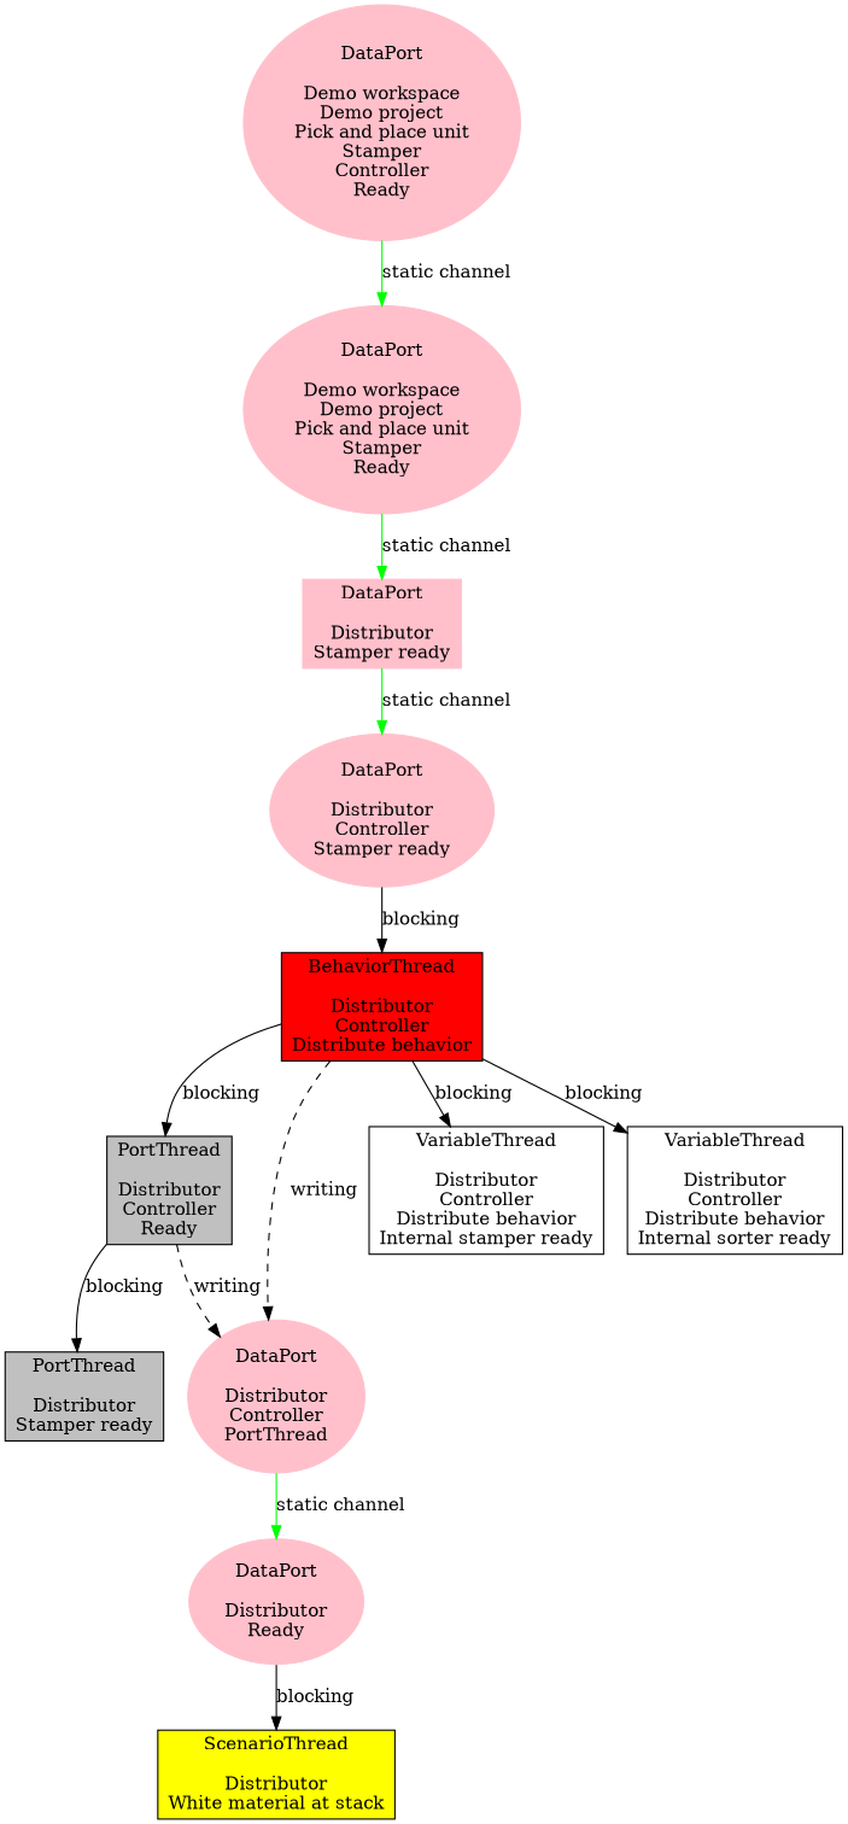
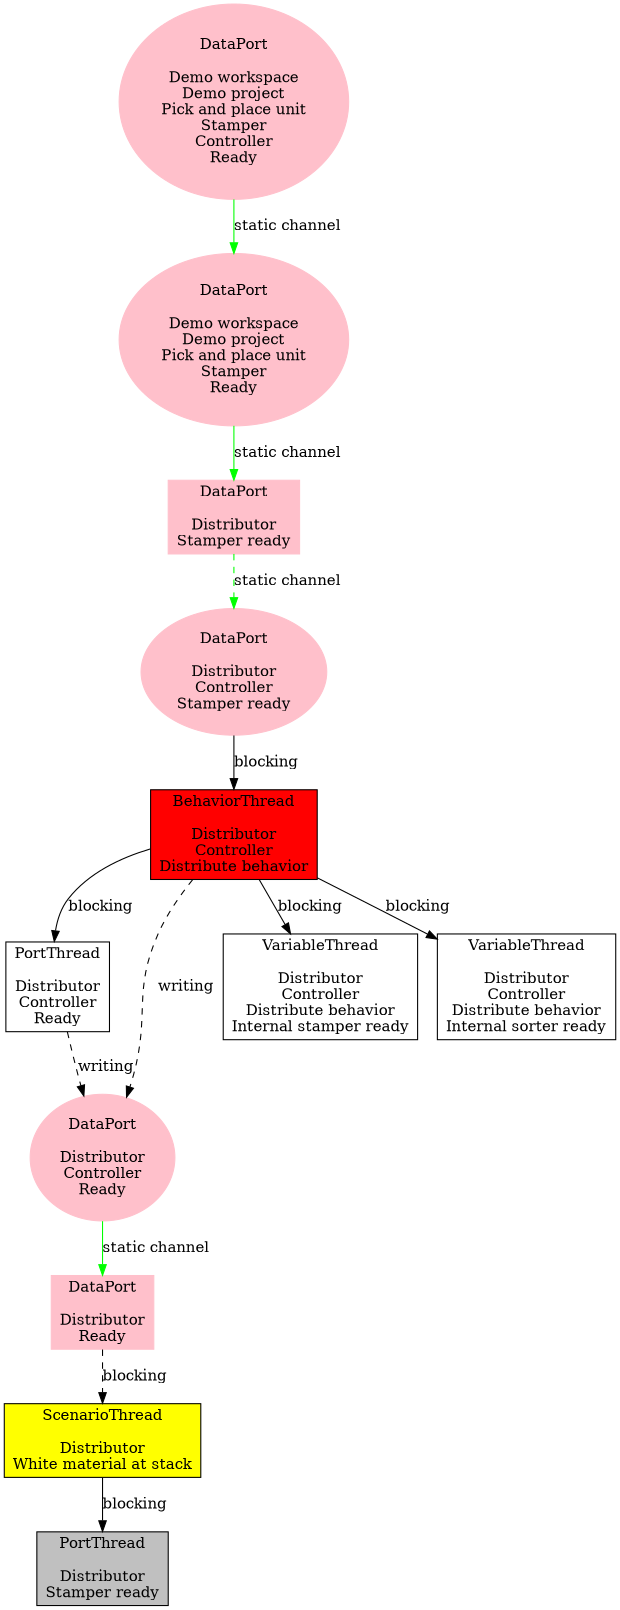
  digraph {
    node [shape=box style=filled]
    n1 [fillcolor=yellow label="ScenarioThread\n\nDistributor\nWhite material at stack"]
    n2 [fillcolor=gray label="PortThread\n\nDistributor\nStamper ready"]
    n3 [color=pink label="DataPort\n\nDistributor\nStamper ready"]
    n4 [color=pink label="DataPort\n\nDistributor\nController\nStamper ready" shape=ellipse]
-   n5 [fillcolor=gray label="PortThread\n\nDistributor\nController\nReady"]
-   n6 [color=pink label="DataPort\n\nDistributor\nController\nPortThread" shape=ellipse]
-   n7 [color=pink label="DataPort\n\nDistributor\nReady" shape=ellipse]
+   n5 [fillcolor=white label="PortThread\n\nDistributor\nController\nReady"]
+   n6 [color=pink label="DataPort\n\nDistributor\nController\nReady" shape=ellipse]
+   n7 [color=pink label="DataPort\n\nDistributor\nReady"]
    n8 [fillcolor=white label="VariableThread\n\nDistributor\nController\nDistribute behavior\nInternal stamper ready"]
    n9 [fillcolor=white label="VariableThread\n\nDistributor\nController\nDistribute behavior\nInternal sorter ready"]
    n10 [fillcolor=red label="BehaviorThread\n\nDistributor\nController\nDistribute behavior"]
    n11 [color=pink label="DataPort\n\nDemo workspace\nDemo project\nPick and place unit\nStamper\nController\nReady" shape=ellipse]
    n12 [color=pink label="DataPort\n\nDemo workspace\nDemo project\nPick and place unit\nStamper\nReady" shape=ellipse]
-   n5 -> n2 [label=blocking]
-   n3 -> n4 [color=green label="static channel"]
+   n1 -> n2 [label=blocking]
+   n3 -> n4 [color=green label="static channel" style=dashed]
    n4 -> n10 [label=blocking]
    n5 -> n6 [label=writing style=dashed]
    n6 -> n7 [color=green label="static channel"]
-   n7 -> n1 [label=blocking]
+   n7 -> n1 [label=blocking style=dashed]
    n10 -> n5 [label=blocking]
    n10 -> n6 [label=writing style=dashed]
    n10 -> n8 [label=blocking]
    n10 -> n9 [label=blocking]
    n11 -> n12 [color=green label="static channel"]
    n12 -> n3 [color=green label="static channel"]
  }
